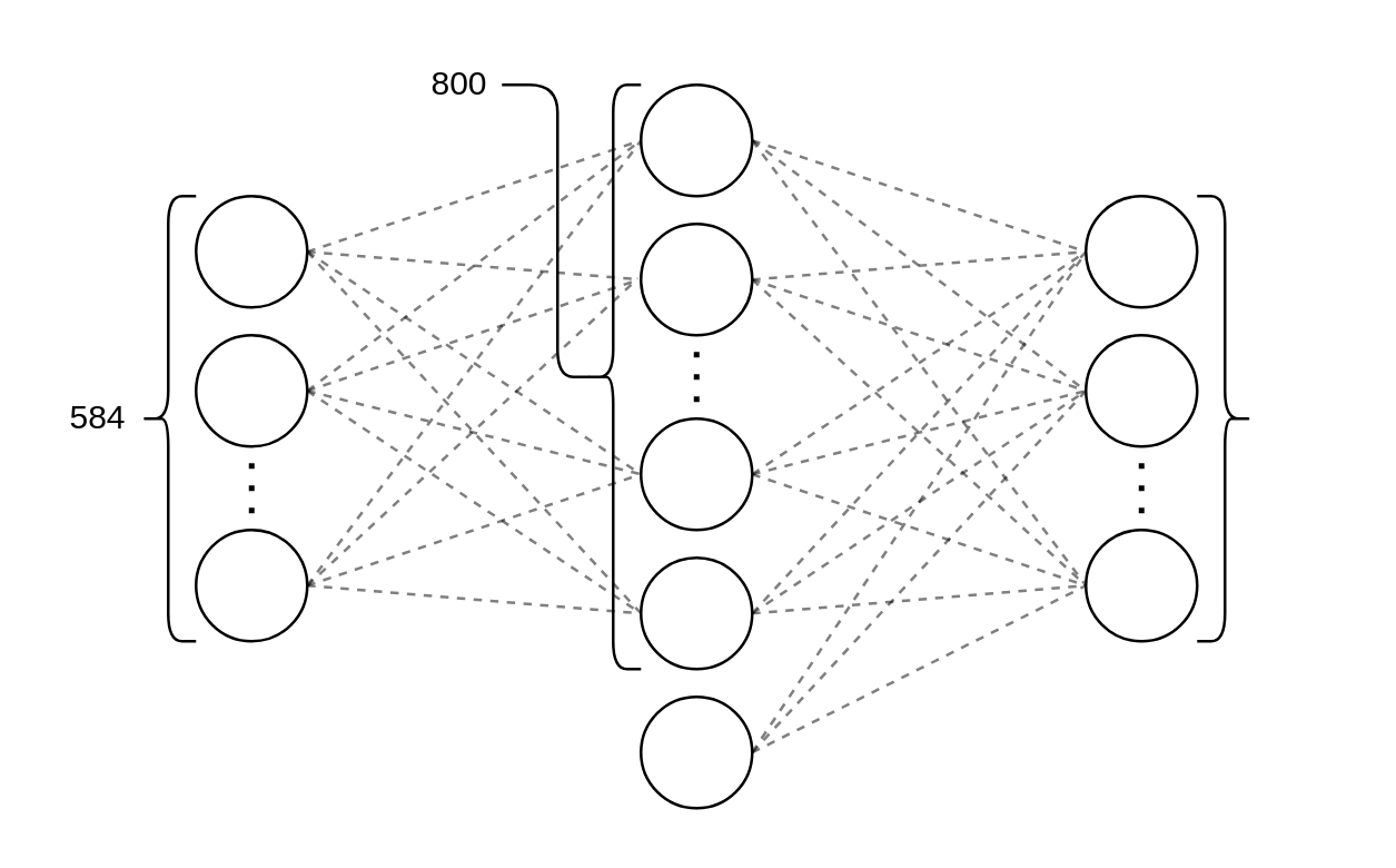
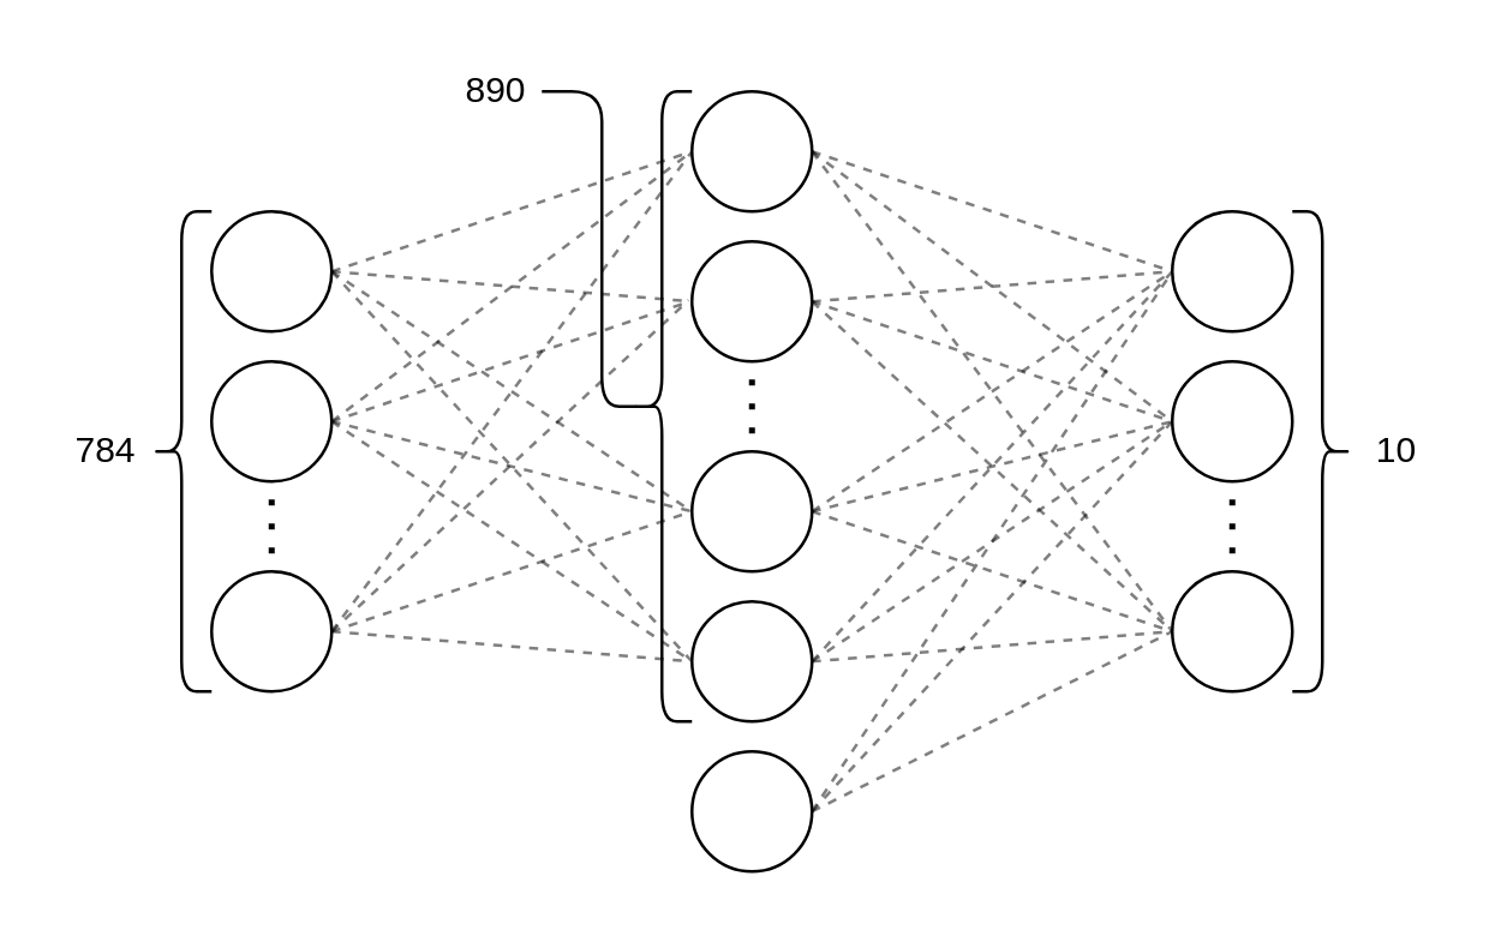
  <mxCell id="0" />
  <mxCell id="1" parent="0" />
  <mxCell id="2" value="" style="ellipse;whiteSpace=wrap;html=1;aspect=fixed;" vertex="1" parent="1"><mxGeometry x="70" y="70" width="40" height="40" as="geometry" /></mxCell>
  <mxCell id="3" value="" style="ellipse;whiteSpace=wrap;html=1;aspect=fixed;" vertex="1" parent="1"><mxGeometry x="230" y="30" width="40" height="40" as="geometry" /></mxCell>
  <mxCell id="4" value="" style="ellipse;whiteSpace=wrap;html=1;aspect=fixed;" vertex="1" parent="1"><mxGeometry x="230" y="200" width="40" height="40" as="geometry" /></mxCell>
  <mxCell id="5" value="" style="ellipse;whiteSpace=wrap;html=1;aspect=fixed;" vertex="1" parent="1"><mxGeometry x="70" y="190" width="40" height="40" as="geometry" /></mxCell>
  <mxCell id="6" value="" style="ellipse;whiteSpace=wrap;html=1;aspect=fixed;" vertex="1" parent="1"><mxGeometry x="70" y="120" width="40" height="40" as="geometry" /></mxCell>
  <mxCell id="7" value="" style="endArrow=none;dashed=1;html=1;dashPattern=1 3;strokeWidth=2;rounded=0;" edge="1" parent="1"><mxGeometry width="50" height="50" relative="1" as="geometry"><mxPoint x="90" y="184" as="sourcePoint" /><mxPoint x="90" y="165" as="targetPoint" /></mxGeometry></mxCell>
  <mxCell id="8" value="" style="ellipse;whiteSpace=wrap;html=1;aspect=fixed;" vertex="1" parent="1"><mxGeometry x="230" y="150" width="40" height="40" as="geometry" /></mxCell>
  <mxCell id="9" value="" style="ellipse;whiteSpace=wrap;html=1;aspect=fixed;" vertex="1" parent="1"><mxGeometry x="230" y="80" width="40" height="40" as="geometry" /></mxCell>
  <mxCell id="10" value="" style="endArrow=none;dashed=1;html=1;dashPattern=1 3;strokeWidth=2;rounded=0;" edge="1" parent="1"><mxGeometry width="50" height="50" relative="1" as="geometry"><mxPoint x="250" y="144" as="sourcePoint" /><mxPoint x="250" y="125" as="targetPoint" /></mxGeometry></mxCell>
  <mxCell id="11" value="" style="ellipse;whiteSpace=wrap;html=1;aspect=fixed;" vertex="1" parent="1"><mxGeometry x="230" y="250" width="40" height="40" as="geometry" /></mxCell>
  <mxCell id="12" value="" style="ellipse;whiteSpace=wrap;html=1;aspect=fixed;" vertex="1" parent="1"><mxGeometry x="390" y="70" width="40" height="40" as="geometry" /></mxCell>
  <mxCell id="13" value="" style="ellipse;whiteSpace=wrap;html=1;aspect=fixed;" vertex="1" parent="1"><mxGeometry x="390" y="190" width="40" height="40" as="geometry" /></mxCell>
  <mxCell id="14" value="" style="ellipse;whiteSpace=wrap;html=1;aspect=fixed;" vertex="1" parent="1"><mxGeometry x="390" y="120" width="40" height="40" as="geometry" /></mxCell>
  <mxCell id="15" value="" style="endArrow=none;dashed=1;html=1;dashPattern=1 3;strokeWidth=2;rounded=0;" edge="1" parent="1"><mxGeometry width="50" height="50" relative="1" as="geometry"><mxPoint x="410" y="184" as="sourcePoint" /><mxPoint x="410" y="165" as="targetPoint" /></mxGeometry></mxCell>
  <mxCell id="16" value="" style="shape=curlyBracket;whiteSpace=wrap;html=1;rounded=1;labelPosition=left;verticalLabelPosition=middle;align=right;verticalAlign=middle;" vertex="1" parent="1"><mxGeometry x="50" y="70" width="20" height="160" as="geometry" /></mxCell>
  <mxCell id="17" value="" style="shape=curlyBracket;whiteSpace=wrap;html=1;rounded=1;flipH=1;labelPosition=right;verticalLabelPosition=middle;align=left;verticalAlign=middle;" vertex="1" parent="1"><mxGeometry x="430" y="70" width="20" height="160" as="geometry" /></mxCell>
  <mxCell id="18" value="" style="shape=curlyBracket;whiteSpace=wrap;html=1;rounded=1;labelPosition=left;verticalLabelPosition=middle;align=right;verticalAlign=middle;size=0.5;" vertex="1" parent="1"><mxGeometry x="210" y="30" width="20" height="210" as="geometry" /></mxCell>
  <mxCell id="19" value="" style="endArrow=none;html=1;rounded=1;exitX=0.08;exitY=0.5;exitDx=0;exitDy=0;exitPerimeter=0;arcSize=20;jumpStyle=arc;" edge="1" parent="1" source="18"><mxGeometry width="50" height="50" relative="1" as="geometry"><mxPoint x="190" y="30" as="sourcePoint" /><mxPoint x="180" y="30" as="targetPoint" /><Array as="points"><mxPoint x="200" y="135" /><mxPoint x="200" y="30" /></Array></mxGeometry></mxCell>
  <mxCell id="20" value="" style="endArrow=none;dashed=1;html=1;rounded=0;exitX=1;exitY=0.5;exitDx=0;exitDy=0;entryX=0;entryY=0.5;entryDx=0;entryDy=0;opacity=50;" edge="1" parent="1" source="2" target="3"><mxGeometry width="50" height="50" relative="1" as="geometry"><mxPoint x="130" y="90" as="sourcePoint" /><mxPoint x="180" y="140" as="targetPoint" /></mxGeometry></mxCell>
  <mxCell id="21" value="" style="endArrow=none;dashed=1;html=1;rounded=0;exitX=1;exitY=0.5;exitDx=0;exitDy=0;entryX=0;entryY=0.5;entryDx=0;entryDy=0;opacity=50;" edge="1" parent="1" source="2" target="4"><mxGeometry width="50" height="50" relative="1" as="geometry"><mxPoint x="120" y="100" as="sourcePoint" /><mxPoint x="190" y="150" as="targetPoint" /></mxGeometry></mxCell>
  <mxCell id="22" value="" style="endArrow=none;dashed=1;html=1;rounded=0;entryX=0;entryY=0.5;entryDx=0;entryDy=0;opacity=50;" edge="1" parent="1" target="9"><mxGeometry width="50" height="50" relative="1" as="geometry"><mxPoint x="110" y="90" as="sourcePoint" /><mxPoint x="250" y="70" as="targetPoint" /></mxGeometry></mxCell>
  <mxCell id="23" value="" style="endArrow=none;dashed=1;html=1;rounded=0;entryX=0;entryY=0.5;entryDx=0;entryDy=0;opacity=50;" edge="1" parent="1" target="8"><mxGeometry width="50" height="50" relative="1" as="geometry"><mxPoint x="110" y="90" as="sourcePoint" /><mxPoint x="260" y="80" as="targetPoint" /></mxGeometry></mxCell>
  <mxCell id="24" value="" style="endArrow=none;dashed=1;html=1;rounded=0;entryX=0;entryY=0.5;entryDx=0;entryDy=0;exitX=1;exitY=0.5;exitDx=0;exitDy=0;opacity=50;" edge="1" parent="1" source="6" target="3"><mxGeometry width="50" height="50" relative="1" as="geometry"><mxPoint x="120" y="170" as="sourcePoint" /><mxPoint x="270" y="90" as="targetPoint" /></mxGeometry></mxCell>
  <mxCell id="25" value="" style="endArrow=none;dashed=1;html=1;rounded=0;entryX=-0.033;entryY=0.505;entryDx=0;entryDy=0;entryPerimeter=0;exitX=1;exitY=0.5;exitDx=0;exitDy=0;opacity=50;" edge="1" parent="1" source="6" target="9"><mxGeometry width="50" height="50" relative="1" as="geometry"><mxPoint x="120" y="150" as="sourcePoint" /><mxPoint x="220" y="110" as="targetPoint" /></mxGeometry></mxCell>
  <mxCell id="26" value="" style="endArrow=none;dashed=1;html=1;rounded=0;entryX=0;entryY=0.5;entryDx=0;entryDy=0;opacity=50;" edge="1" parent="1" target="8"><mxGeometry width="50" height="50" relative="1" as="geometry"><mxPoint x="110" y="140" as="sourcePoint" /><mxPoint x="220" y="110" as="targetPoint" /></mxGeometry></mxCell>
  <mxCell id="27" value="" style="endArrow=none;dashed=1;html=1;rounded=0;exitX=1;exitY=0.5;exitDx=0;exitDy=0;entryX=0;entryY=0.5;entryDx=0;entryDy=0;opacity=50;" edge="1" parent="1" source="6" target="4"><mxGeometry width="50" height="50" relative="1" as="geometry"><mxPoint x="170" y="180" as="sourcePoint" /><mxPoint x="220" y="130" as="targetPoint" /></mxGeometry></mxCell>
  <mxCell id="28" value="" style="endArrow=none;dashed=1;html=1;rounded=0;entryX=0;entryY=0.5;entryDx=0;entryDy=0;exitX=1;exitY=0.5;exitDx=0;exitDy=0;opacity=50;" edge="1" parent="1" target="3"><mxGeometry width="50" height="50" relative="1" as="geometry"><mxPoint x="110" y="210" as="sourcePoint" /><mxPoint x="230" y="120" as="targetPoint" /></mxGeometry></mxCell>
  <mxCell id="29" value="" style="endArrow=none;dashed=1;html=1;rounded=0;exitX=1;exitY=0.5;exitDx=0;exitDy=0;entryX=0;entryY=0.5;entryDx=0;entryDy=0;opacity=50;" edge="1" parent="1" target="8"><mxGeometry width="50" height="50" relative="1" as="geometry"><mxPoint x="110" y="210" as="sourcePoint" /><mxPoint x="180" y="210" as="targetPoint" /></mxGeometry></mxCell>
  <mxCell id="30" value="" style="endArrow=none;dashed=1;html=1;rounded=0;entryX=-0.028;entryY=0.49;entryDx=0;entryDy=0;entryPerimeter=0;opacity=50;" edge="1" parent="1" target="9"><mxGeometry width="50" height="50" relative="1" as="geometry"><mxPoint x="110" y="210" as="sourcePoint" /><mxPoint x="230" y="240" as="targetPoint" /></mxGeometry></mxCell>
  <mxCell id="31" value="" style="endArrow=none;dashed=1;html=1;rounded=0;exitX=1;exitY=0.5;exitDx=0;exitDy=0;entryX=0;entryY=0.5;entryDx=0;entryDy=0;opacity=50;" edge="1" parent="1" target="4"><mxGeometry width="50" height="50" relative="1" as="geometry"><mxPoint x="110" y="210" as="sourcePoint" /><mxPoint x="230" y="290" as="targetPoint" /></mxGeometry></mxCell>
  <mxCell id="32" value="" style="endArrow=none;dashed=1;html=1;rounded=0;exitX=1;exitY=0.5;exitDx=0;exitDy=0;entryX=0;entryY=0.5;entryDx=0;entryDy=0;opacity=50;" edge="1" parent="1" source="3" target="12"><mxGeometry width="50" height="50" relative="1" as="geometry"><mxPoint x="283" y="45" as="sourcePoint" /><mxPoint x="403" y="5" as="targetPoint" /></mxGeometry></mxCell>
  <mxCell id="33" value="" style="endArrow=none;dashed=1;html=1;rounded=0;exitX=1;exitY=0.5;exitDx=0;exitDy=0;opacity=50;entryX=0;entryY=0.5;entryDx=0;entryDy=0;" edge="1" parent="1" source="4" target="12"><mxGeometry width="50" height="50" relative="1" as="geometry"><mxPoint x="283" y="45" as="sourcePoint" /><mxPoint x="280" y="190" as="targetPoint" /></mxGeometry></mxCell>
  <mxCell id="34" value="" style="endArrow=none;dashed=1;html=1;rounded=0;entryX=0;entryY=0.5;entryDx=0;entryDy=0;opacity=50;exitX=1;exitY=0.5;exitDx=0;exitDy=0;" edge="1" parent="1" source="3" target="14"><mxGeometry width="50" height="50" relative="1" as="geometry"><mxPoint x="283" y="45" as="sourcePoint" /><mxPoint x="403" y="55" as="targetPoint" /></mxGeometry></mxCell>
  <mxCell id="35" value="" style="endArrow=none;dashed=1;html=1;rounded=0;entryX=0;entryY=0.5;entryDx=0;entryDy=0;opacity=50;exitX=1;exitY=0.5;exitDx=0;exitDy=0;" edge="1" parent="1" source="3" target="13"><mxGeometry width="50" height="50" relative="1" as="geometry"><mxPoint x="283" y="45" as="sourcePoint" /><mxPoint x="403" y="125" as="targetPoint" /></mxGeometry></mxCell>
  <mxCell id="36" value="" style="endArrow=none;dashed=1;html=1;rounded=0;entryX=0;entryY=0.5;entryDx=0;entryDy=0;exitX=1;exitY=0.5;exitDx=0;exitDy=0;opacity=50;" edge="1" parent="1" source="9" target="12"><mxGeometry width="50" height="50" relative="1" as="geometry"><mxPoint x="284" y="105" as="sourcePoint" /><mxPoint x="404" y="15" as="targetPoint" /></mxGeometry></mxCell>
  <mxCell id="37" value="" style="endArrow=none;dashed=1;html=1;rounded=0;entryX=0;entryY=0.5;entryDx=0;entryDy=0;exitX=1;exitY=0.5;exitDx=0;exitDy=0;opacity=50;" edge="1" parent="1" source="9" target="14"><mxGeometry width="50" height="50" relative="1" as="geometry"><mxPoint x="284" y="105" as="sourcePoint" /><mxPoint x="403" y="65" as="targetPoint" /></mxGeometry></mxCell>
  <mxCell id="38" value="" style="endArrow=none;dashed=1;html=1;rounded=0;entryX=0;entryY=0.5;entryDx=0;entryDy=0;opacity=50;exitX=1;exitY=0.5;exitDx=0;exitDy=0;" edge="1" parent="1" source="9" target="13"><mxGeometry width="50" height="50" relative="1" as="geometry"><mxPoint x="284" y="105" as="sourcePoint" /><mxPoint x="404" y="135" as="targetPoint" /></mxGeometry></mxCell>
  <mxCell id="39" value="" style="endArrow=none;dashed=1;html=1;rounded=0;exitX=1;exitY=0.5;exitDx=0;exitDy=0;entryX=0;entryY=0.5;entryDx=0;entryDy=0;opacity=50;" edge="1" parent="1" source="11" target="12"><mxGeometry width="50" height="50" relative="1" as="geometry"><mxPoint x="284" y="105" as="sourcePoint" /><mxPoint x="404" y="185" as="targetPoint" /></mxGeometry></mxCell>
  <mxCell id="40" value="" style="endArrow=none;dashed=1;html=1;rounded=0;entryX=0;entryY=0.5;entryDx=0;entryDy=0;exitX=1;exitY=0.5;exitDx=0;exitDy=0;opacity=50;" edge="1" parent="1" source="8" target="14"><mxGeometry width="50" height="50" relative="1" as="geometry"><mxPoint x="284" y="175" as="sourcePoint" /><mxPoint x="404" y="15" as="targetPoint" /></mxGeometry></mxCell>
  <mxCell id="41" value="" style="endArrow=none;dashed=1;html=1;rounded=0;exitX=1;exitY=0.5;exitDx=0;exitDy=0;entryX=0;entryY=0.5;entryDx=0;entryDy=0;opacity=50;" edge="1" parent="1" source="8" target="12"><mxGeometry width="50" height="50" relative="1" as="geometry"><mxPoint x="284" y="175" as="sourcePoint" /><mxPoint x="404" y="135" as="targetPoint" /></mxGeometry></mxCell>
  <mxCell id="42" value="" style="endArrow=none;dashed=1;html=1;rounded=0;entryX=0;entryY=0.5;entryDx=0;entryDy=0;opacity=50;exitX=1;exitY=0.5;exitDx=0;exitDy=0;" edge="1" parent="1" source="8" target="13"><mxGeometry width="50" height="50" relative="1" as="geometry"><mxPoint x="284" y="175" as="sourcePoint" /><mxPoint x="403" y="65" as="targetPoint" /></mxGeometry></mxCell>
  <mxCell id="43" value="" style="endArrow=none;dashed=1;html=1;rounded=0;exitX=1;exitY=0.5;exitDx=0;exitDy=0;entryX=0;entryY=0.5;entryDx=0;entryDy=0;opacity=50;" edge="1" parent="1" source="4" target="13"><mxGeometry width="50" height="50" relative="1" as="geometry"><mxPoint x="284" y="175" as="sourcePoint" /><mxPoint x="404" y="185" as="targetPoint" /></mxGeometry></mxCell>
  <mxCell id="44" value="" style="endArrow=none;dashed=1;html=1;rounded=0;exitX=1;exitY=0.5;exitDx=0;exitDy=0;entryX=0;entryY=0.5;entryDx=0;entryDy=0;opacity=50;" edge="1" parent="1" source="4" target="14"><mxGeometry width="50" height="50" relative="1" as="geometry"><mxPoint x="280" y="280" as="sourcePoint" /><mxPoint x="414" y="195" as="targetPoint" /></mxGeometry></mxCell>
  <mxCell id="45" value="" style="endArrow=none;dashed=1;html=1;rounded=0;exitX=1;exitY=0.5;exitDx=0;exitDy=0;entryX=0;entryY=0.5;entryDx=0;entryDy=0;opacity=50;" edge="1" parent="1" source="11" target="13"><mxGeometry width="50" height="50" relative="1" as="geometry"><mxPoint x="280" y="230" as="sourcePoint" /><mxPoint x="414" y="195" as="targetPoint" /></mxGeometry></mxCell>
  <mxCell id="46" value="" style="endArrow=none;dashed=1;html=1;rounded=0;exitX=1;exitY=0.5;exitDx=0;exitDy=0;entryX=0;entryY=0.5;entryDx=0;entryDy=0;opacity=50;" edge="1" parent="1" source="11" target="14"><mxGeometry width="50" height="50" relative="1" as="geometry"><mxPoint x="280" y="230" as="sourcePoint" /><mxPoint x="413" y="185" as="targetPoint" /></mxGeometry></mxCell>
- <mxCell id="47" value="584" style="text;html=1;strokeColor=none;fillColor=none;align=center;verticalAlign=middle;whiteSpace=wrap;rounded=0;" vertex="1" parent="1"><mxGeometry x="20" y="142.5" width="30" height="15" as="geometry" /></mxCell>
- <mxCell id="48" value="800" style="text;html=1;strokeColor=none;fillColor=none;align=center;verticalAlign=middle;whiteSpace=wrap;rounded=0;spacingBottom=-9;" vertex="1" parent="1"><mxGeometry x="150" y="20" width="30" height="10" as="geometry" /></mxCell>
+ <mxCell id="47" value="784" style="text;html=1;strokeColor=none;fillColor=none;align=center;verticalAlign=middle;whiteSpace=wrap;rounded=0;" vertex="1" parent="1"><mxGeometry x="20" y="142.5" width="30" height="15" as="geometry" /></mxCell>
+ <mxCell id="48" value="890" style="text;html=1;strokeColor=none;fillColor=none;align=center;verticalAlign=middle;whiteSpace=wrap;rounded=0;spacingBottom=-9;" vertex="1" parent="1"><mxGeometry x="150" y="20" width="30" height="10" as="geometry" /></mxCell>
+ <mxCell id="49" value="10" style="text;html=1;strokeColor=none;fillColor=none;align=center;verticalAlign=middle;whiteSpace=wrap;rounded=0;" vertex="1" parent="1"><mxGeometry x="450" y="142.5" width="30" height="15" as="geometry" /></mxCell>
